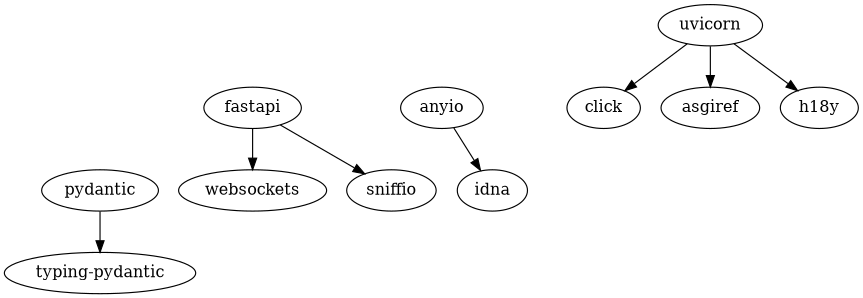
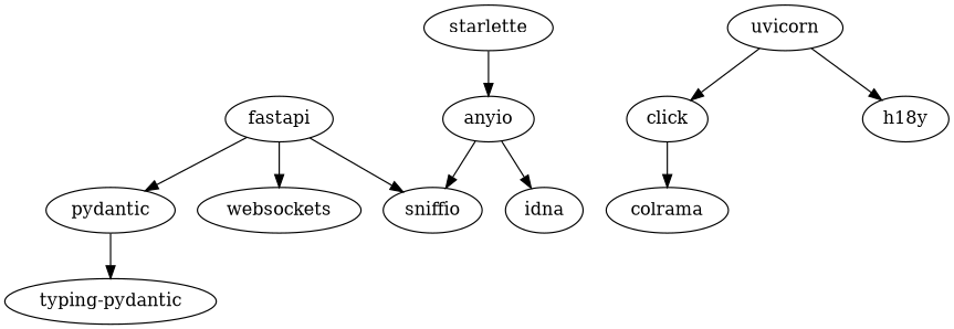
  digraph {
    anyio
    idna
    sniffio
    click
+   colrama
    fastapi
    pydantic
    websockets
    n9 [label="typing-pydantic"]
+   starlette
    uvicorn
-   asgiref
    n13 [label=h18y]
    anyio -> idna
+   anyio -> sniffio
+   click -> colrama
    fastapi -> sniffio
+   fastapi -> pydantic
    fastapi -> websockets
    pydantic -> n9
+   starlette -> anyio
    uvicorn -> click
-   uvicorn -> asgiref
    uvicorn -> n13
  }
